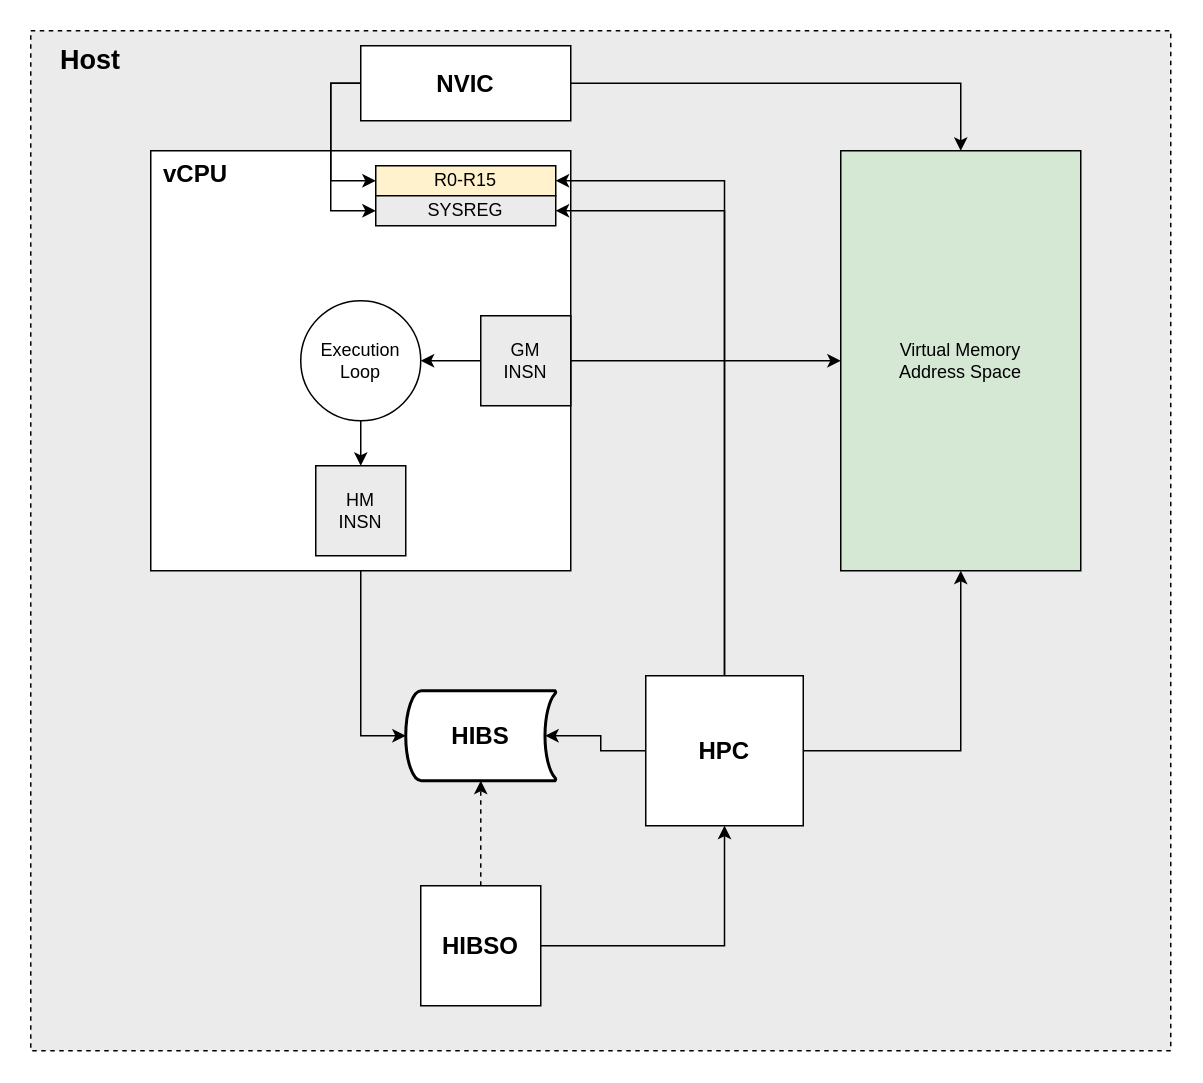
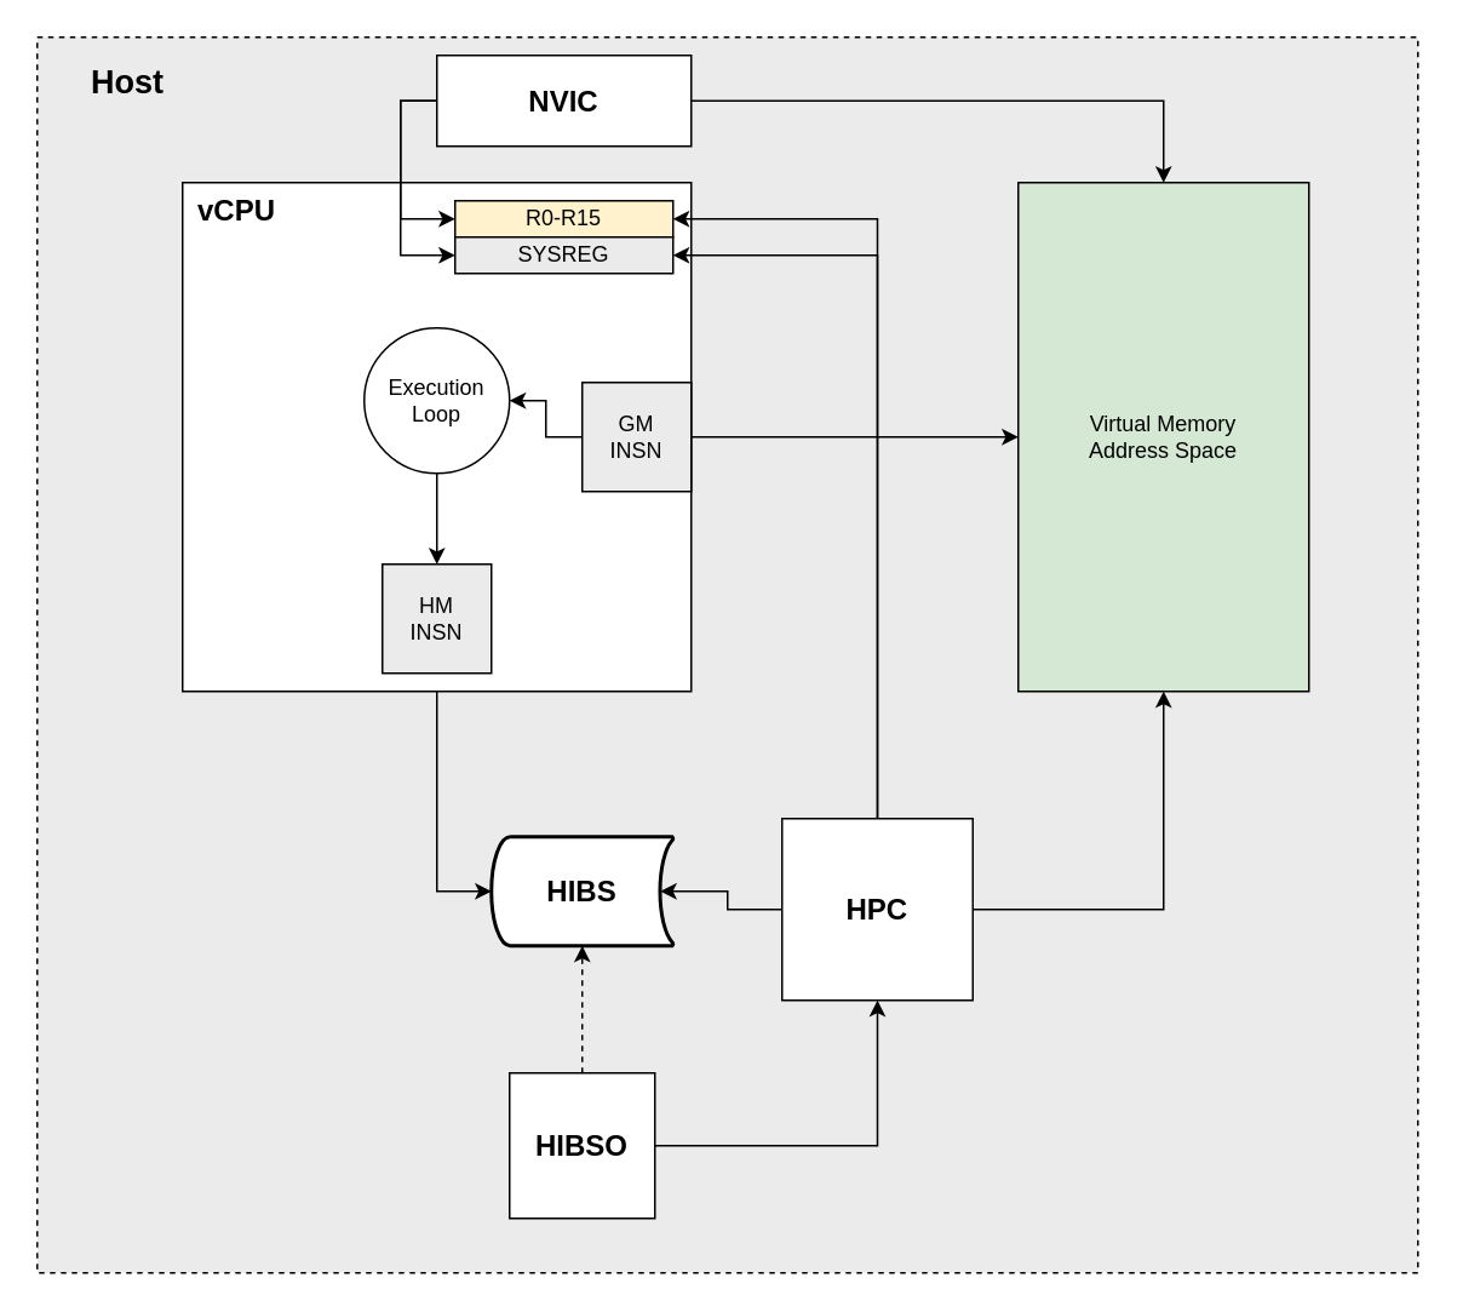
  <mxCell id="0" />
  <mxCell id="1" parent="0" />
  <mxCell id="2" value="" style="rounded=0;whiteSpace=wrap;html=1;fillColor=#EBEBEB;gradientColor=none;dashed=1;" vertex="1" parent="1"><mxGeometry x="20" y="20" width="760" height="680" as="geometry" /></mxCell>
  <mxCell id="3" value="" style="rounded=0;whiteSpace=wrap;html=1;" vertex="1" parent="1"><mxGeometry x="100" y="100" width="280" height="280" as="geometry" /></mxCell>
  <mxCell id="4" value="Virtual Memory&lt;div&gt;Address Space&lt;/div&gt;" style="rounded=0;whiteSpace=wrap;html=1;fillColor=#d5e8d4;" vertex="1" parent="1"><mxGeometry x="560" y="100" width="160" height="280" as="geometry" /></mxCell>
- <mxCell id="5" value="&lt;font style=&quot;font-size: 18px;&quot;&gt;&lt;b&gt;Host&lt;/b&gt;&lt;/font&gt;" style="text;html=1;align=center;verticalAlign=middle;whiteSpace=wrap;rounded=0;" vertex="1" parent="1"><mxGeometry x="20" y="20" width="80" height="40" as="geometry" /></mxCell>
+ <mxCell id="5" value="&lt;font style=&quot;font-size: 18px;&quot;&gt;&lt;b&gt;Host&lt;/b&gt;&lt;/font&gt;" style="text;html=1;align=center;verticalAlign=middle;whiteSpace=wrap;rounded=0;" vertex="1" parent="1"><mxGeometry x="30" y="25" width="80" height="40" as="geometry" /></mxCell>
  <mxCell id="6" value="R0-R15" style="rounded=0;whiteSpace=wrap;html=1;fillColor=#fff2cc;" vertex="1" parent="1"><mxGeometry x="250" y="110" width="120" height="20" as="geometry" /></mxCell>
  <mxCell id="7" value="&lt;font style=&quot;font-size: 16px;&quot;&gt;&lt;b&gt;vCPU&lt;/b&gt;&lt;/font&gt;" style="text;html=1;align=center;verticalAlign=middle;whiteSpace=wrap;rounded=0;" vertex="1" parent="1"><mxGeometry x="100" y="100" width="60" height="30" as="geometry" /></mxCell>
  <mxCell id="8" value="SYSREG" style="rounded=0;whiteSpace=wrap;html=1;fillColor=#EBEBEB;" vertex="1" parent="1"><mxGeometry x="250" y="130" width="120" height="20" as="geometry" /></mxCell>
  <mxCell id="9" style="edgeStyle=orthogonalEdgeStyle;rounded=0;orthogonalLoop=1;jettySize=auto;html=1;entryX=0.5;entryY=1;entryDx=0;entryDy=0;" edge="1" parent="1" source="12" target="4"><mxGeometry relative="1" as="geometry" /></mxCell>
  <mxCell id="10" style="edgeStyle=orthogonalEdgeStyle;rounded=0;orthogonalLoop=1;jettySize=auto;html=1;exitX=0.5;exitY=0;exitDx=0;exitDy=0;entryX=1;entryY=0.5;entryDx=0;entryDy=0;" edge="1" parent="1" source="12" target="6"><mxGeometry relative="1" as="geometry" /></mxCell>
  <mxCell id="11" style="edgeStyle=orthogonalEdgeStyle;rounded=0;orthogonalLoop=1;jettySize=auto;html=1;exitX=0.5;exitY=0;exitDx=0;exitDy=0;entryX=1;entryY=0.5;entryDx=0;entryDy=0;jumpStyle=none;" edge="1" parent="1" source="12" target="8"><mxGeometry relative="1" as="geometry" /></mxCell>
  <mxCell id="12" value="&lt;font style=&quot;font-size: 16px;&quot;&gt;&lt;b&gt;HPC&lt;/b&gt;&lt;/font&gt;" style="rounded=0;whiteSpace=wrap;html=1;" vertex="1" parent="1"><mxGeometry x="430" y="450" width="105" height="100" as="geometry" /></mxCell>
  <mxCell id="13" style="edgeStyle=orthogonalEdgeStyle;rounded=0;orthogonalLoop=1;jettySize=auto;html=1;entryX=0.5;entryY=1;entryDx=0;entryDy=0;" edge="1" parent="1" source="14" target="12"><mxGeometry relative="1" as="geometry" /></mxCell>
  <mxCell id="14" value="&lt;font style=&quot;font-size: 16px;&quot;&gt;&lt;b&gt;HIBSO&lt;/b&gt;&lt;/font&gt;" style="rounded=0;whiteSpace=wrap;html=1;" vertex="1" parent="1"><mxGeometry x="280" y="590" width="80" height="80" as="geometry" /></mxCell>
  <mxCell id="15" value="HM&lt;div&gt;INSN&lt;/div&gt;" style="rounded=0;whiteSpace=wrap;html=1;fillColor=#EBEBEB;" vertex="1" parent="1"><mxGeometry x="210" y="310" width="60" height="60" as="geometry" /></mxCell>
  <mxCell id="16" style="edgeStyle=orthogonalEdgeStyle;rounded=0;orthogonalLoop=1;jettySize=auto;html=1;exitX=1;exitY=0.5;exitDx=0;exitDy=0;entryX=0;entryY=0.5;entryDx=0;entryDy=0;" edge="1" parent="1" source="18" target="4"><mxGeometry relative="1" as="geometry" /></mxCell>
  <mxCell id="17" style="edgeStyle=orthogonalEdgeStyle;rounded=0;orthogonalLoop=1;jettySize=auto;html=1;entryX=1;entryY=0.5;entryDx=0;entryDy=0;" edge="1" parent="1" source="18" target="24"><mxGeometry relative="1" as="geometry" /></mxCell>
  <mxCell id="18" value="GM&lt;div&gt;INSN&lt;/div&gt;" style="rounded=0;whiteSpace=wrap;html=1;fillColor=#EBEBEB;" vertex="1" parent="1"><mxGeometry x="320" y="210" width="60" height="60" as="geometry" /></mxCell>
  <mxCell id="19" value="&lt;font style=&quot;font-size: 16px;&quot;&gt;&lt;b&gt;HIBS&lt;/b&gt;&lt;/font&gt;" style="strokeWidth=2;html=1;shape=mxgraph.flowchart.stored_data;whiteSpace=wrap;" vertex="1" parent="1"><mxGeometry x="270" y="460" width="100" height="60" as="geometry" /></mxCell>
  <mxCell id="20" style="edgeStyle=orthogonalEdgeStyle;rounded=0;orthogonalLoop=1;jettySize=auto;html=1;exitX=0.5;exitY=1;exitDx=0;exitDy=0;entryX=0;entryY=0.5;entryDx=0;entryDy=0;entryPerimeter=0;" edge="1" parent="1" source="3" target="19"><mxGeometry relative="1" as="geometry" /></mxCell>
  <mxCell id="21" style="edgeStyle=orthogonalEdgeStyle;rounded=0;orthogonalLoop=1;jettySize=auto;html=1;exitX=0;exitY=0.5;exitDx=0;exitDy=0;entryX=0.93;entryY=0.5;entryDx=0;entryDy=0;entryPerimeter=0;" edge="1" parent="1" source="12" target="19"><mxGeometry relative="1" as="geometry" /></mxCell>
  <mxCell id="22" style="edgeStyle=orthogonalEdgeStyle;rounded=0;orthogonalLoop=1;jettySize=auto;html=1;exitX=0.5;exitY=0;exitDx=0;exitDy=0;entryX=0.5;entryY=1;entryDx=0;entryDy=0;entryPerimeter=0;dashed=1;" edge="1" parent="1" source="14" target="19"><mxGeometry relative="1" as="geometry" /></mxCell>
  <mxCell id="23" style="edgeStyle=orthogonalEdgeStyle;rounded=0;orthogonalLoop=1;jettySize=auto;html=1;exitX=0.5;exitY=1;exitDx=0;exitDy=0;entryX=0.5;entryY=0;entryDx=0;entryDy=0;" edge="1" parent="1" source="24" target="15"><mxGeometry relative="1" as="geometry" /></mxCell>
- <mxCell id="24" value="Execution Loop" style="ellipse;whiteSpace=wrap;html=1;aspect=fixed;" vertex="1" parent="1"><mxGeometry x="200" y="200" width="80" height="80" as="geometry" /></mxCell>
+ <mxCell id="24" value="Execution Loop" style="ellipse;whiteSpace=wrap;html=1;aspect=fixed;" vertex="1" parent="1"><mxGeometry x="200" y="180" width="80" height="80" as="geometry" /></mxCell>
  <mxCell id="25" style="edgeStyle=orthogonalEdgeStyle;rounded=0;orthogonalLoop=1;jettySize=auto;html=1;exitX=0;exitY=0.5;exitDx=0;exitDy=0;entryX=0;entryY=0.5;entryDx=0;entryDy=0;" edge="1" parent="1" source="28" target="6"><mxGeometry relative="1" as="geometry" /></mxCell>
  <mxCell id="26" style="edgeStyle=orthogonalEdgeStyle;rounded=0;orthogonalLoop=1;jettySize=auto;html=1;exitX=0;exitY=0.5;exitDx=0;exitDy=0;entryX=0;entryY=0.5;entryDx=0;entryDy=0;" edge="1" parent="1" source="28" target="8"><mxGeometry relative="1" as="geometry" /></mxCell>
  <mxCell id="27" style="edgeStyle=orthogonalEdgeStyle;rounded=0;orthogonalLoop=1;jettySize=auto;html=1;exitX=1;exitY=0.5;exitDx=0;exitDy=0;entryX=0.5;entryY=0;entryDx=0;entryDy=0;" edge="1" parent="1" source="28" target="4"><mxGeometry relative="1" as="geometry" /></mxCell>
  <mxCell id="28" value="&lt;font style=&quot;font-size: 16px;&quot;&gt;&lt;b&gt;NVIC&lt;/b&gt;&lt;/font&gt;" style="rounded=0;whiteSpace=wrap;html=1;" vertex="1" parent="1"><mxGeometry x="240" y="30" width="140" height="50" as="geometry" /></mxCell>
